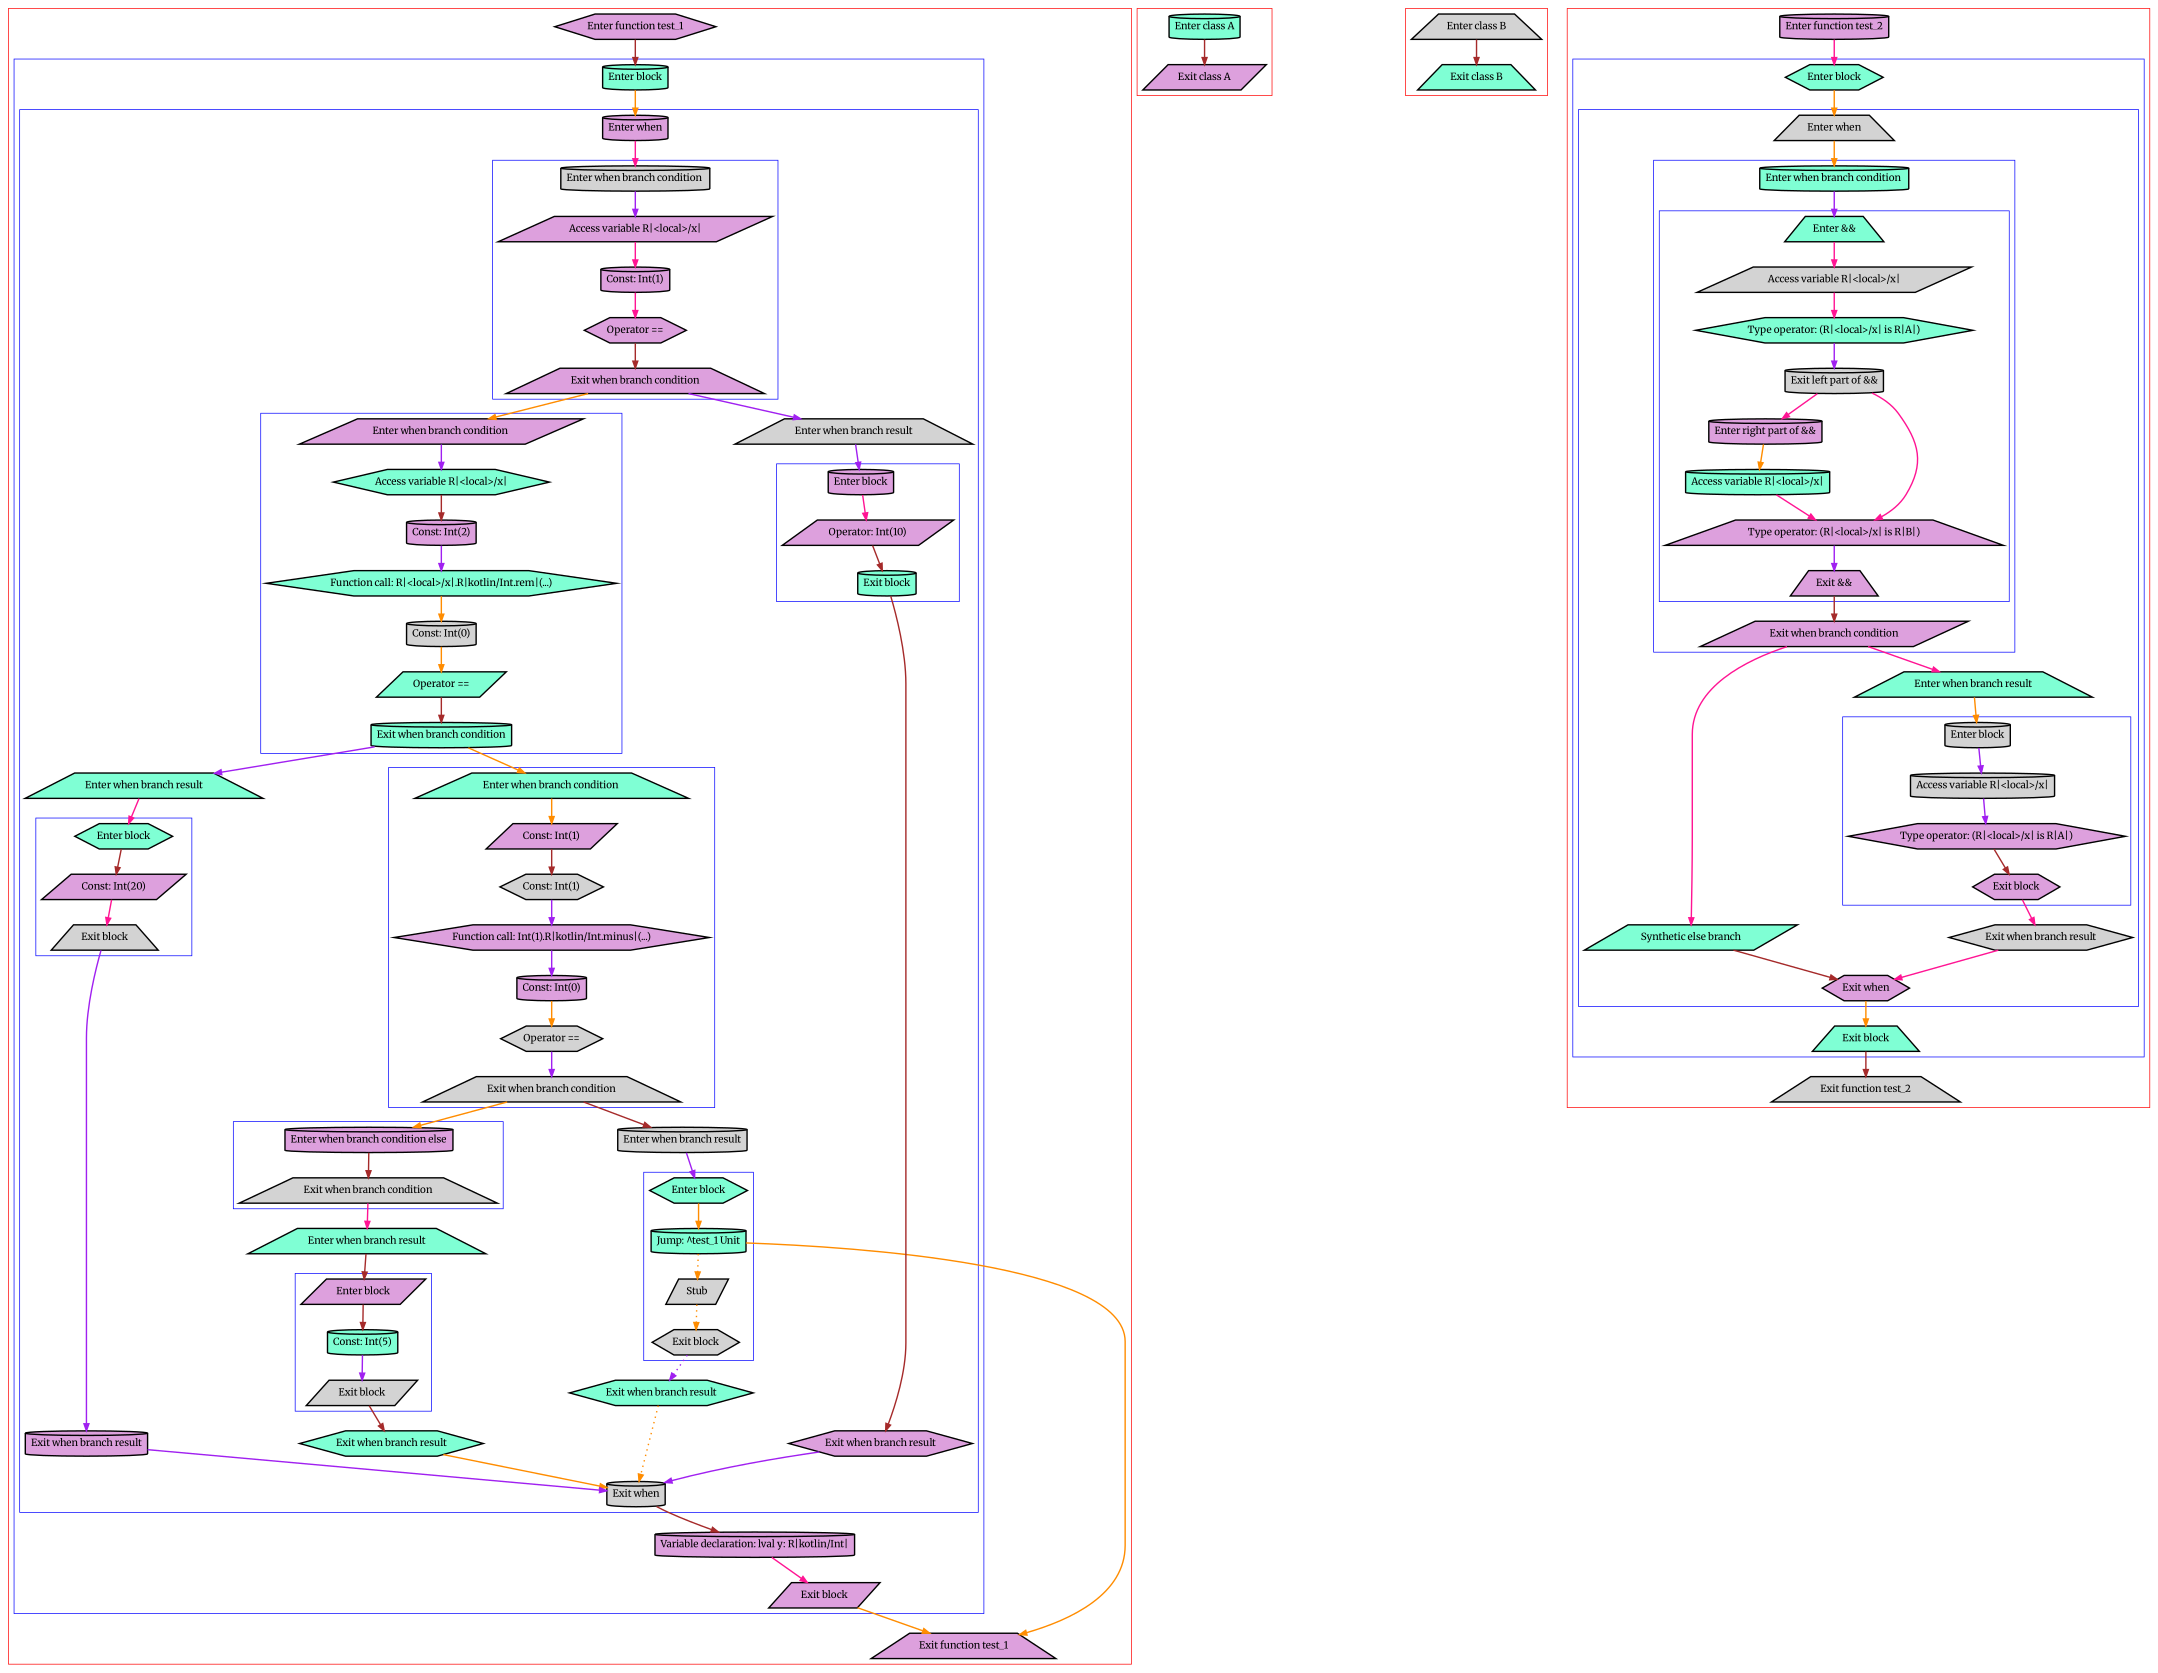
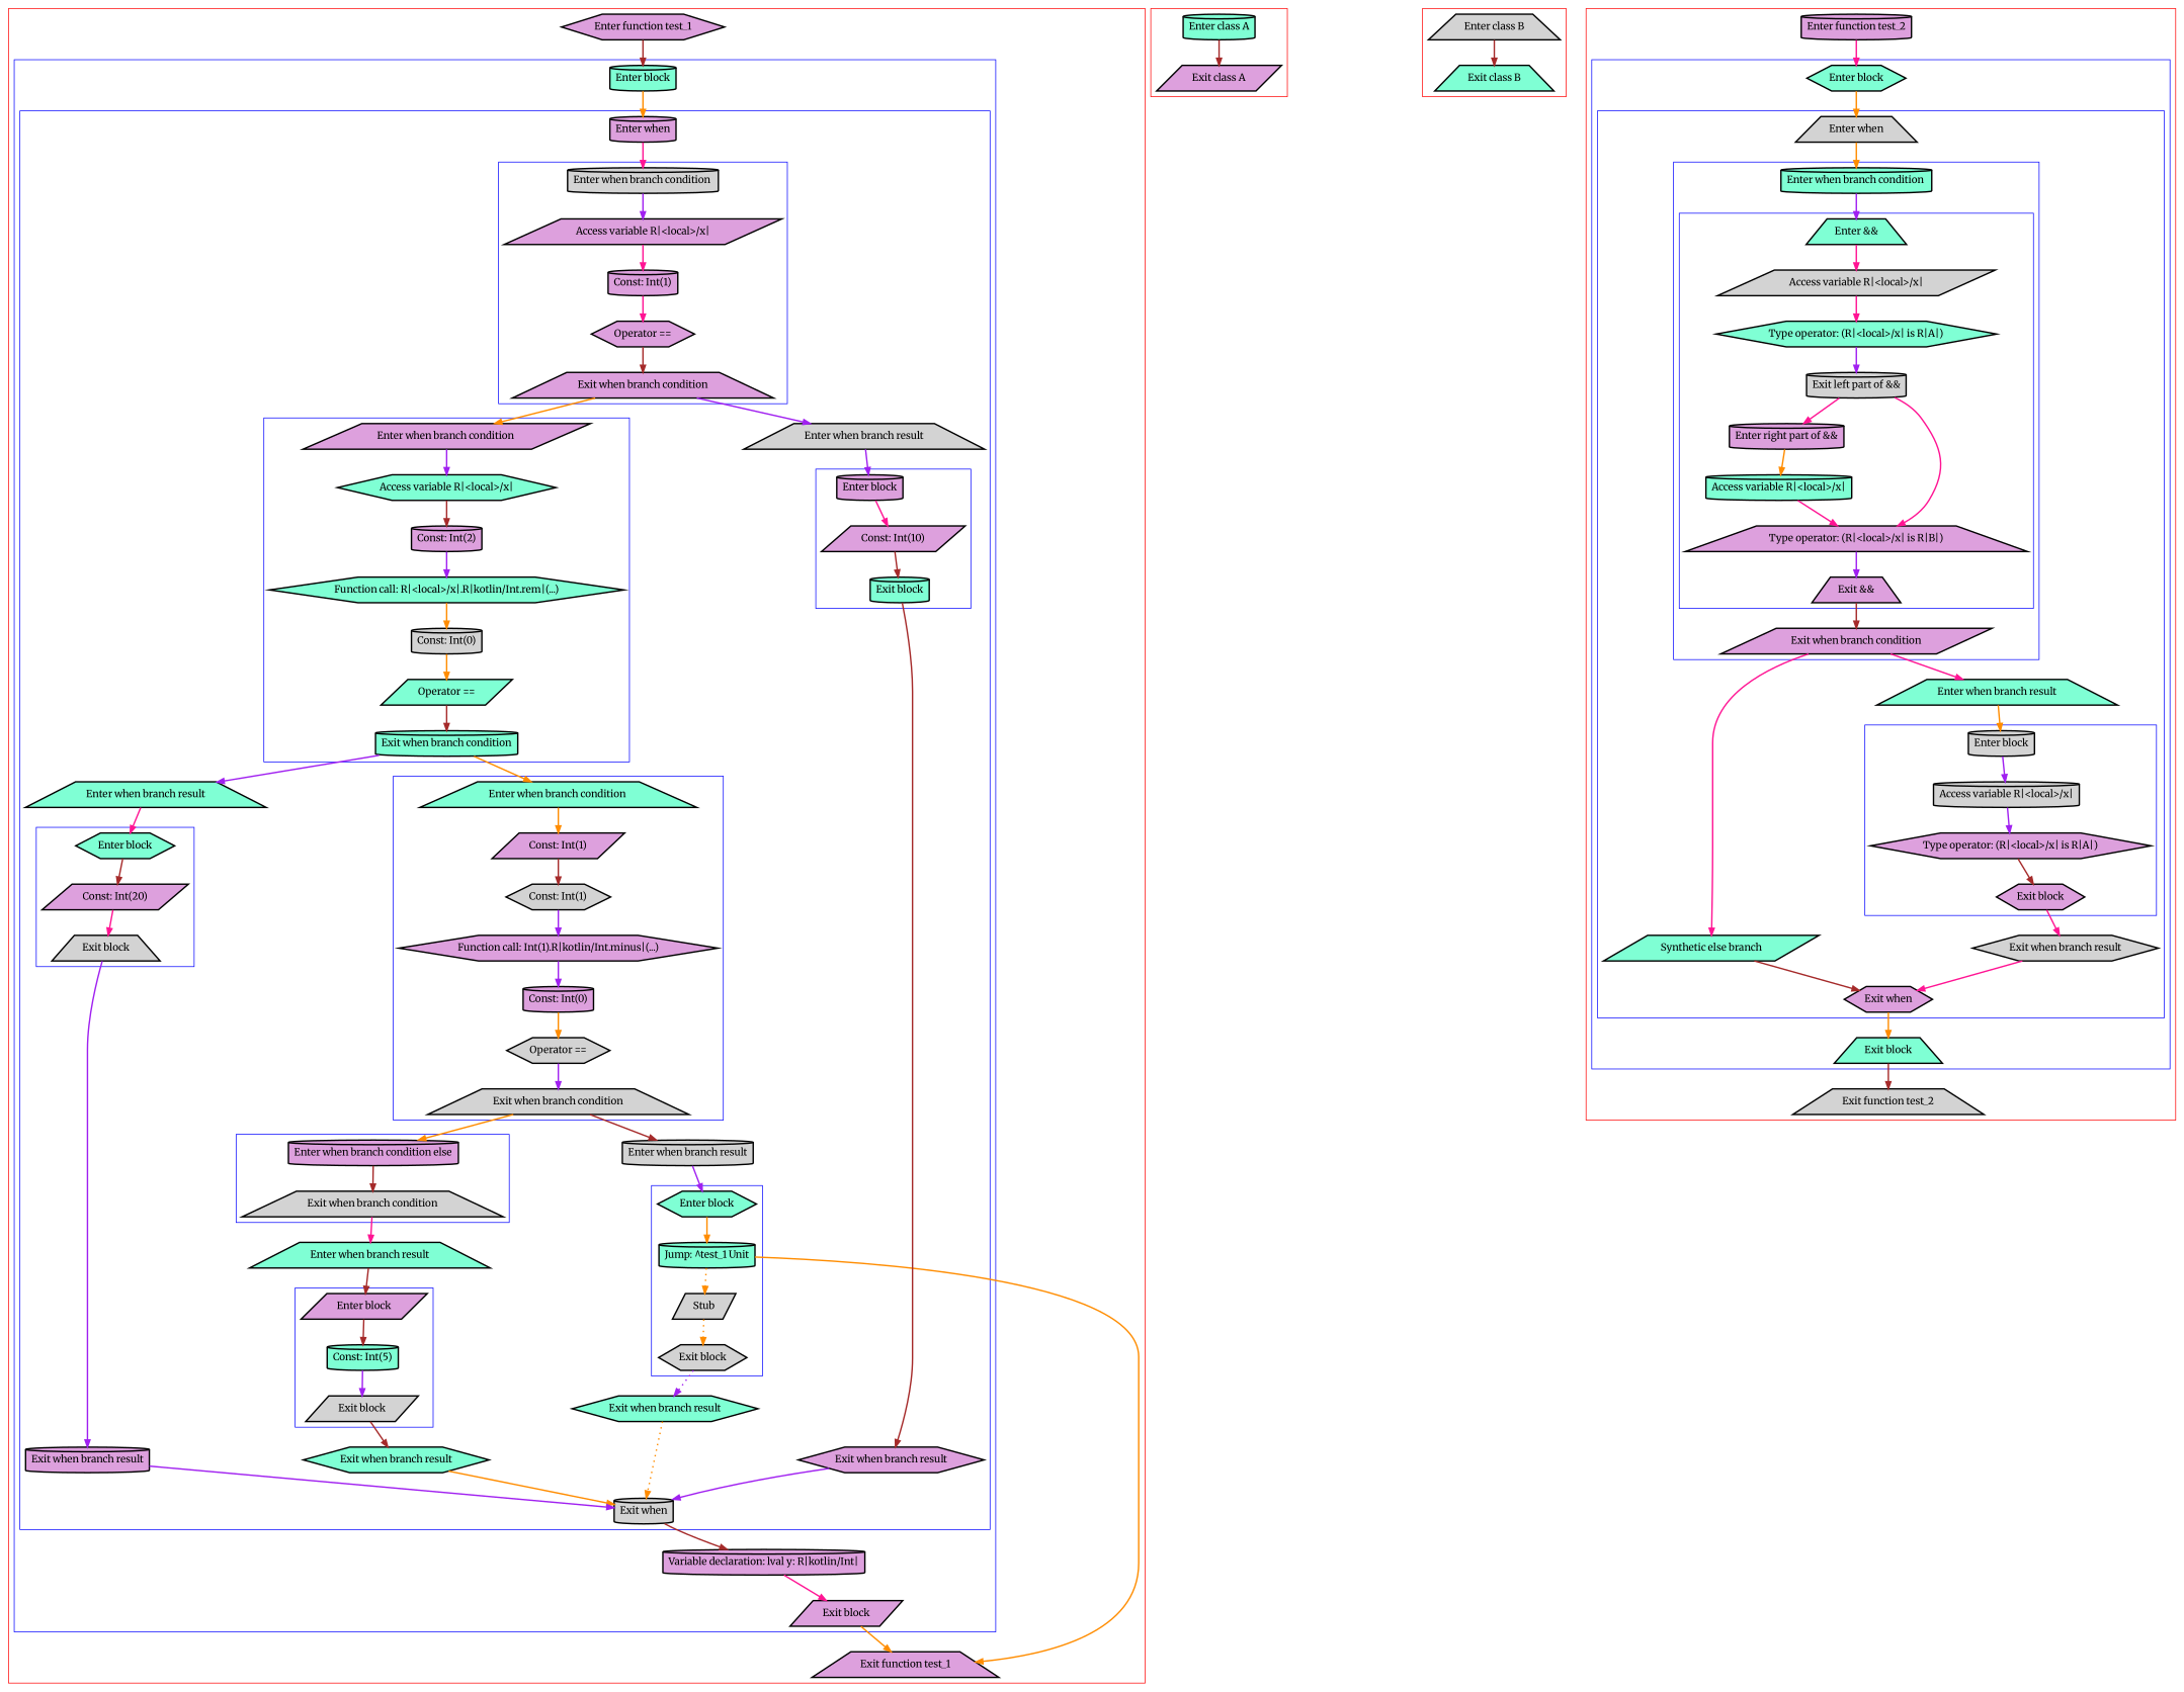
  digraph {
    fontname=Merriweather
    nodesep=3
    node [fillcolor=plum fontname=Merriweather penwidth=2 shape=cylinder style=filled]
    edge [color=purple fontname=Merriweather penwidth=2]
    n1 [fillcolor=lightgrey label="Enter when branch condition "]
    n2 [label="Access variable R|<local>/x|" shape=parallelogram]
    n3 [label="Const: Int(1)"]
    n4 [label="Operator ==" shape=hexagon]
    n5 [label="Exit when branch condition" shape=trapezium]
    n6 [label="Enter when branch condition " shape=parallelogram]
    n7 [fillcolor=aquamarine label="Access variable R|<local>/x|" shape=hexagon]
    n8 [label="Const: Int(2)"]
    n9 [fillcolor=aquamarine label="Function call: R|<local>/x|.R|kotlin/Int.rem|(...)" shape=hexagon]
    n10 [fillcolor=lightgrey label="Const: Int(0)"]
    n11 [fillcolor=aquamarine label="Operator ==" shape=parallelogram]
    n12 [fillcolor=aquamarine label="Exit when branch condition"]
    n13 [fillcolor=aquamarine label="Enter when branch condition " shape=trapezium]
    n14 [label="Const: Int(1)" shape=parallelogram]
    n15 [fillcolor=lightgrey label="Const: Int(1)" shape=hexagon]
    n16 [label="Function call: Int(1).R|kotlin/Int.minus|(...)" shape=hexagon]
    n17 [label="Const: Int(0)"]
    n18 [fillcolor=lightgrey label="Operator ==" shape=hexagon]
    n19 [fillcolor=lightgrey label="Exit when branch condition" shape=trapezium]
    n20 [label="Enter when branch condition else"]
    n21 [fillcolor=lightgrey label="Exit when branch condition" shape=trapezium]
    n22 [label="Enter block" shape=parallelogram]
    n23 [fillcolor=aquamarine label="Const: Int(5)"]
    n24 [fillcolor=lightgrey label="Exit block" shape=parallelogram]
    n25 [fillcolor=aquamarine label="Enter block" shape=hexagon]
    n26 [fillcolor=aquamarine label="Jump: ^test_1 Unit"]
    n27 [fillcolor=lightgrey label=Stub shape=parallelogram]
    n28 [fillcolor=lightgrey label="Exit block" shape=hexagon]
    n29 [fillcolor=aquamarine label="Enter block" shape=hexagon]
    n30 [label="Const: Int(20)" shape=parallelogram]
    n31 [fillcolor=lightgrey label="Exit block" shape=trapezium]
    n32 [label="Enter block"]
-   n33 [label="Operator: Int(10)" shape=parallelogram]
+   n33 [label="Const: Int(10)" shape=parallelogram]
    n34 [fillcolor=aquamarine label="Exit block"]
    n35 [label="Enter when"]
    n36 [fillcolor=aquamarine label="Enter when branch result" shape=trapezium]
    n37 [fillcolor=aquamarine label="Exit when branch result" shape=hexagon]
    n38 [fillcolor=lightgrey label="Enter when branch result"]
    n39 [fillcolor=aquamarine label="Exit when branch result" shape=hexagon]
    n40 [fillcolor=aquamarine label="Enter when branch result" shape=trapezium]
    n41 [label="Exit when branch result"]
    n42 [fillcolor=lightgrey label="Enter when branch result" shape=trapezium]
    n43 [label="Exit when branch result" shape=hexagon]
    n44 [fillcolor=lightgrey label="Exit when"]
    n45 [fillcolor=aquamarine label="Enter block"]
    n46 [label="Variable declaration: lval y: R|kotlin/Int|"]
    n47 [label="Exit block" shape=parallelogram]
    n48 [label="Enter function test_1" shape=hexagon]
    n49 [label="Exit function test_1" shape=trapezium]
    n50 [fillcolor=aquamarine label="Enter class A"]
    n51 [label="Exit class A" shape=parallelogram]
    n52 [fillcolor=lightgrey label="Enter class B" shape=trapezium]
    n53 [fillcolor=aquamarine label="Exit class B" shape=trapezium]
    n54 [fillcolor=aquamarine label="Enter &&" shape=trapezium]
    n55 [fillcolor=lightgrey label="Access variable R|<local>/x|" shape=parallelogram]
    n56 [fillcolor=aquamarine label="Type operator: (R|<local>/x| is R|A|)" shape=hexagon]
    n57 [fillcolor=lightgrey label="Exit left part of &&"]
    n58 [label="Enter right part of &&"]
    n59 [fillcolor=aquamarine label="Access variable R|<local>/x|"]
    n60 [label="Type operator: (R|<local>/x| is R|B|)" shape=trapezium]
    n61 [label="Exit &&" shape=trapezium]
    n62 [fillcolor=aquamarine label="Enter when branch condition "]
    n63 [label="Exit when branch condition" shape=parallelogram]
    n64 [fillcolor=lightgrey label="Enter block"]
    n65 [fillcolor=lightgrey label="Access variable R|<local>/x|"]
    n66 [label="Type operator: (R|<local>/x| is R|A|)" shape=hexagon]
    n67 [label="Exit block" shape=hexagon]
    n68 [fillcolor=lightgrey label="Enter when" shape=trapezium]
    n69 [fillcolor=aquamarine label="Synthetic else branch" shape=parallelogram]
    n70 [fillcolor=aquamarine label="Enter when branch result" shape=trapezium]
    n71 [fillcolor=lightgrey label="Exit when branch result" shape=hexagon]
    n72 [label="Exit when" shape=hexagon]
    n73 [fillcolor=aquamarine label="Enter block" shape=hexagon]
    n74 [fillcolor=aquamarine label="Exit block" shape=trapezium]
    n75 [label="Enter function test_2"]
    n76 [fillcolor=lightgrey label="Exit function test_2" shape=trapezium]
    subgraph cluster_1 {
      color=red
      n48
      n49
      subgraph cluster_2 {
        color=blue
        n45
        n46
        n47
        subgraph cluster_3 {
          color=blue
          n35
          n36
          n37
          n38
          n39
          n40
          n41
          n42
          n43
          n44
          subgraph cluster_4 {
            color=blue
            n1
            n2
            n3
            n4
            n5
          }
          subgraph cluster_5 {
            color=blue
            n6
            n7
            n8
            n9
            n10
            n11
            n12
          }
          subgraph cluster_6 {
            color=blue
            n13
            n14
            n15
            n16
            n17
            n18
            n19
          }
          subgraph cluster_7 {
            color=blue
            n20
            n21
          }
          subgraph cluster_8 {
            color=blue
            n22
            n23
            n24
          }
          subgraph cluster_9 {
            color=blue
            n25
            n26
            n27
            n28
          }
          subgraph cluster_10 {
            color=blue
            n29
            n30
            n31
          }
          subgraph cluster_11 {
            color=blue
            n32
            n33
            n34
          }
        }
      }
    }
    subgraph cluster_12 {
      color=red
      n50
      n51
    }
    subgraph cluster_13 {
      color=red
      n52
      n53
    }
    subgraph cluster_14 {
      color=red
      n75
      n76
      subgraph cluster_15 {
        color=blue
        n73
        n74
        subgraph cluster_16 {
          color=blue
          n68
          n69
          n70
          n71
          n72
          subgraph cluster_17 {
            color=blue
            n62
            n63
            subgraph cluster_18 {
              color=blue
              n54
              n55
              n56
              n57
              n58
              n59
              n60
              n61
            }
          }
          subgraph cluster_19 {
            color=blue
            n64
            n65
            n66
            n67
          }
        }
      }
    }
    n1 -> n2
    n2 -> n3 [color=deeppink]
    n3 -> n4 [color=deeppink]
    n4 -> n5 [color=brown]
    n5 -> n6 [color=darkorange]
    n5 -> n42
    n6 -> n7
    n7 -> n8 [color=brown]
    n8 -> n9
    n9 -> n10 [color=darkorange]
    n10 -> n11 [color=darkorange]
    n11 -> n12 [color=brown]
    n12 -> n13 [color=darkorange]
    n12 -> n40
    n13 -> n14 [color=darkorange]
    n14 -> n15 [color=brown]
    n15 -> n16
    n16 -> n17
    n17 -> n18 [color=darkorange]
    n18 -> n19
    n19 -> n20 [color=darkorange]
    n19 -> n38 [color=brown]
    n20 -> n21 [color=brown]
    n21 -> n36 [color=deeppink]
    n22 -> n23 [color=brown]
    n23 -> n24
    n24 -> n37 [color=brown]
    n25 -> n26 [color=darkorange]
    n26 -> n27 [color=darkorange style=dotted]
    n26 -> n49 [color=darkorange]
    n27 -> n28 [color=darkorange style=dotted]
    n28 -> n39 [style=dotted]
    n29 -> n30 [color=brown]
    n30 -> n31 [color=deeppink]
    n31 -> n41
    n32 -> n33 [color=deeppink]
    n33 -> n34 [color=brown]
    n34 -> n43 [color=brown]
    n35 -> n1 [color=deeppink]
    n36 -> n22 [color=brown]
    n37 -> n44 [color=darkorange]
    n38 -> n25
    n39 -> n44 [color=darkorange style=dotted]
    n40 -> n29 [color=deeppink]
    n41 -> n44
    n42 -> n32
    n43 -> n44
    n44 -> n46 [color=brown]
    n45 -> n35 [color=darkorange]
    n46 -> n47 [color=deeppink]
    n47 -> n49 [color=darkorange]
    n48 -> n45 [color=brown]
    n50 -> n51 [color=brown]
    n52 -> n53 [color=brown]
    n54 -> n55 [color=deeppink]
    n55 -> n56 [color=deeppink]
    n56 -> n57
    n57 -> n58 [color=deeppink]
    n57 -> n60 [color=deeppink]
    n58 -> n59 [color=darkorange]
    n59 -> n60 [color=deeppink]
    n60 -> n61
    n61 -> n63 [color=brown]
    n62 -> n54
    n63 -> n69 [color=deeppink]
    n63 -> n70 [color=deeppink]
    n64 -> n65
    n65 -> n66
    n66 -> n67 [color=brown]
    n67 -> n71 [color=deeppink]
    n68 -> n62 [color=darkorange]
    n69 -> n72 [color=brown]
    n70 -> n64 [color=darkorange]
    n71 -> n72 [color=deeppink]
    n72 -> n74 [color=darkorange]
    n73 -> n68 [color=darkorange]
    n74 -> n76 [color=brown]
    n75 -> n73 [color=deeppink]
  }
